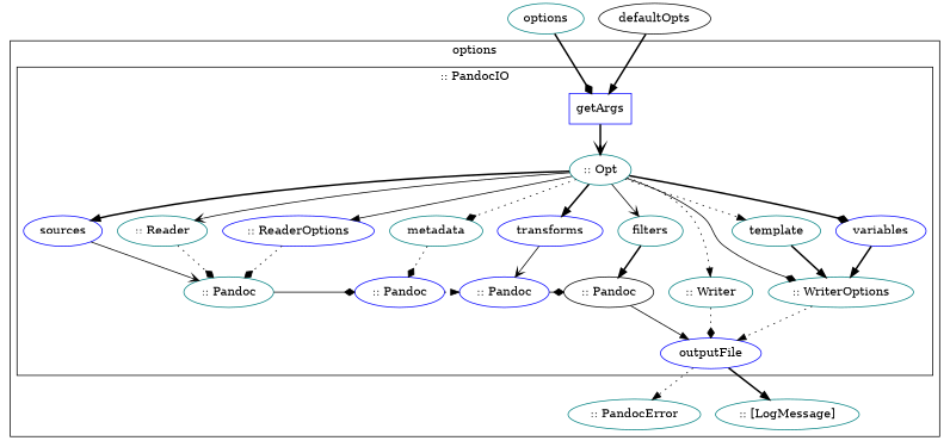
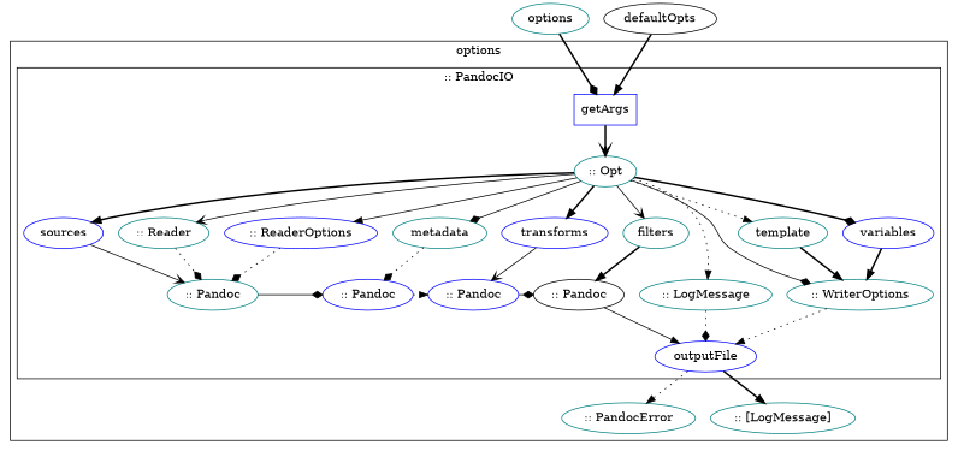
  digraph {
    compound=true
    node [color=teal]
    edge [arrowhead=normal style=solid]
    n1 [label=":: PandocError"]
    n2 [label=":: [LogMessage]"]
    n3 [label=":: Pandoc"]
    n4 [color=blue label=":: Pandoc"]
    n5 [color=blue label=":: Pandoc"]
    n6 [color=black label=":: Pandoc"]
    n7 [color=blue label=getArgs shape=box]
    n8 [label=":: Opt"]
    sources [color=blue]
    n10 [label=":: Reader"]
    n11 [color=blue label=":: ReaderOptions"]
    metadata
    transforms [color=blue]
    filters
-   n15 [label=":: Writer"]
+   n15 [label=":: LogMessage"]
    n16 [label=":: WriterOptions"]
    template
    variables [color=blue]
    n19 [color=blue label=outputFile]
    options
    defaultOpts [color=black]
    subgraph cluster_1 {
      label=options
      subgraph sub_2 {
        label=convertWithOpts
        rank=same
        n1
        n2
      }
      subgraph cluster_3 {
        label=":: PandocIO"
        n7
        n8
        sources
        n10
        n11
        metadata
        transforms
        filters
        n15
        n16
        template
        variables
        n19
        subgraph sub_4 {
          label=":: PandocIO"
          rank=same
          n3
          n4
          n5
          n6
        }
      }
    }
    subgraph cluster_5 {
      label=parseOptions
    }
    n3 -> n4 [arrowhead=diamond]
    n4 -> n5 [style=dotted]
    n5 -> n6 [arrowhead=diamond]
    n6 -> n19
    n7 -> n8 [arrowhead=vee style=bold]
    n8 -> sources [style=bold]
    n8 -> n10 [arrowhead=vee]
    n8 -> n11
-   n8 -> metadata [arrowhead=diamond style=dotted]
+   n8 -> metadata [arrowhead=diamond]
    n8 -> transforms [style=bold]
    n8 -> filters [arrowhead=vee]
    n8 -> n15 [style=dotted]
    n8 -> n16 [arrowhead=diamond]
    n8 -> template [style=dotted]
    n8 -> variables [arrowhead=diamond style=bold]
    sources -> n3 [arrowhead=vee]
    n10 -> n3 [arrowhead=diamond style=dotted]
    n11 -> n3 [arrowhead=diamond style=dotted]
    metadata -> n4 [arrowhead=diamond style=dotted]
    transforms -> n5 [arrowhead=vee]
    filters -> n6 [style=bold]
    n15 -> n19 [arrowhead=diamond style=dotted]
    n16 -> n19 [style=dotted]
    template -> n16 [style=bold]
    variables -> n16 [style=bold]
    n19 -> n1 [style=dotted]
    n19 -> n2 [style=bold]
    options -> n7 [arrowhead=diamond style=bold]
    defaultOpts -> n7 [style=bold]
  }
